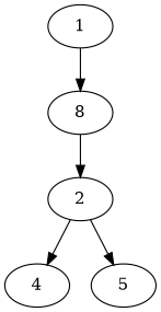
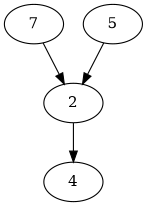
  digraph {
-   n1 [label=1]
-   n2 [label=8]
+   n2 [label=7]
    n3 [label=2]
    n4 [label=4]
    n5 [label=5]
-   n1 -> n2
    n2 -> n3
    n3 -> n4
-   n3 -> n5
+   n5 -> n3
  }
